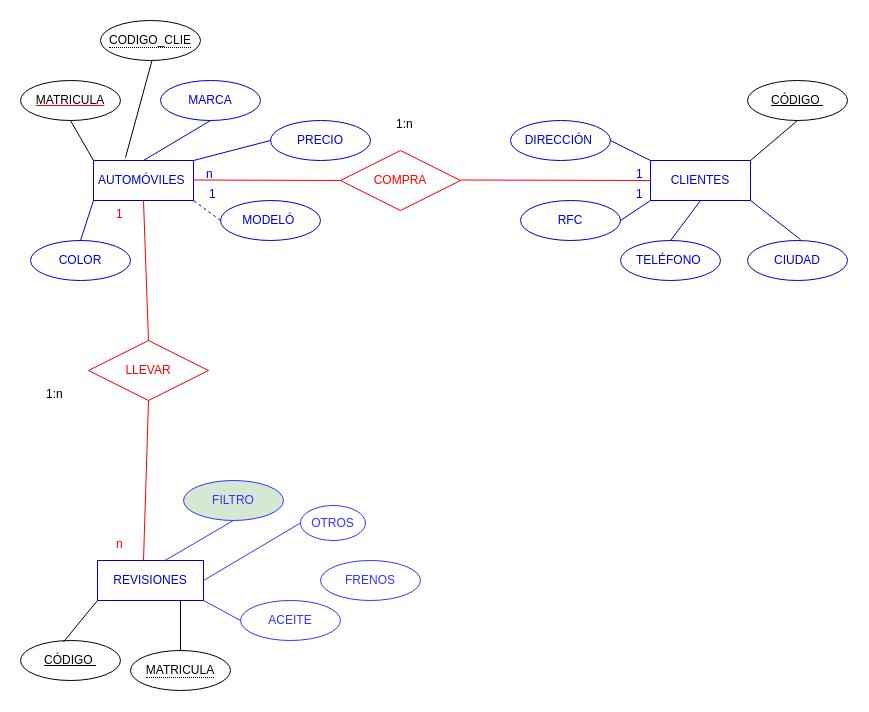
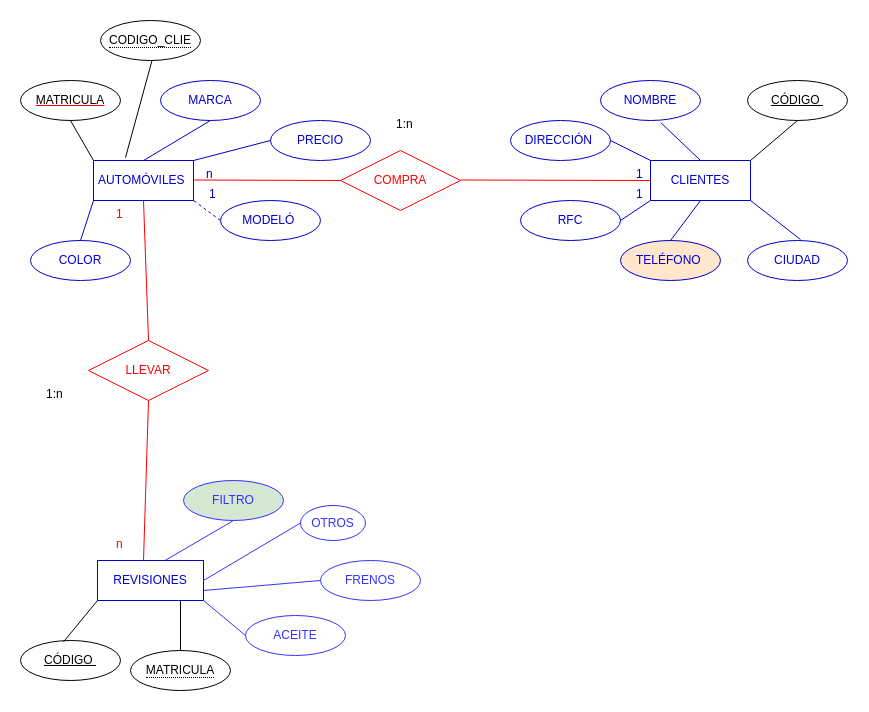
  <mxCell id="0" />
  <mxCell id="1" parent="0" />
  <mxCell id="2" value="AUTOMÓVILES&amp;nbsp;" style="whiteSpace=wrap;html=1;align=center;strokeColor=#0000CC;fontColor=#0000CC;fillColor=#FFFFFF;" parent="1" vertex="1"><mxGeometry x="93" y="160" width="100" height="40" as="geometry" /></mxCell>
  <mxCell id="3" value="CLIENTES" style="whiteSpace=wrap;html=1;align=center;strokeColor=#0000CC;fontColor=#0000CC;fillColor=#FFFFFF;" parent="1" vertex="1"><mxGeometry x="650" y="160" width="100" height="40" as="geometry" /></mxCell>
  <mxCell id="4" value="&lt;font color=&quot;#ff0000&quot;&gt;COMPRA&lt;/font&gt;" style="shape=rhombus;perimeter=rhombusPerimeter;whiteSpace=wrap;html=1;align=center;strokeColor=#FF0000;fontColor=#0000CC;fillColor=#FFFFFF;" parent="1" vertex="1"><mxGeometry x="340" y="150" width="120" height="60" as="geometry" /></mxCell>
  <mxCell id="5" value="REVISIONES" style="whiteSpace=wrap;html=1;align=center;strokeColor=#0000CC;fontColor=#0000CC;fillColor=#FFFFFF;" parent="1" vertex="1"><mxGeometry x="97" y="560" width="106" height="40" as="geometry" /></mxCell>
  <mxCell id="6" value="&lt;font color=&quot;#ff0000&quot;&gt;LLEVAR&lt;/font&gt;" style="shape=rhombus;perimeter=rhombusPerimeter;whiteSpace=wrap;html=1;align=center;strokeColor=#FF0000;fontColor=#0000CC;fillColor=#FFFFFF;" parent="1" vertex="1"><mxGeometry x="88" y="340" width="120" height="60" as="geometry" /></mxCell>
  <mxCell id="7" value="&lt;font color=&quot;#000000&quot;&gt;MATRICULA&lt;/font&gt;" style="ellipse;whiteSpace=wrap;html=1;align=center;fontStyle=4;strokeColor=#000000;fontColor=#FF0000;fillColor=#FFFFFF;" parent="1" vertex="1"><mxGeometry y="80" width="100" height="40" as="geometry" x="20" /></mxCell>
  <mxCell id="8" value="CÓDIGO&amp;nbsp;" style="ellipse;whiteSpace=wrap;html=1;align=center;fontStyle=4;strokeColor=#000000;fontColor=#000000;fillColor=#FFFFFF;" parent="1" vertex="1"><mxGeometry y="640" width="100" height="40" as="geometry" x="20" /></mxCell>
  <mxCell id="9" value="CÓDIGO&amp;nbsp;" style="ellipse;whiteSpace=wrap;html=1;align=center;fontStyle=4;strokeColor=#000000;fontColor=#000000;fillColor=#FFFFFF;" parent="1" vertex="1"><mxGeometry x="747" y="80" width="100" height="40" as="geometry" /></mxCell>
  <mxCell id="10" value="" style="endArrow=none;html=1;rounded=0;strokeColor=#FF0000;fontColor=#000000;entryX=0;entryY=0.5;entryDx=0;entryDy=0;" parent="1" target="3" edge="1"><mxGeometry relative="1" as="geometry"><mxPoint x="460" y="179.5" as="sourcePoint" /><mxPoint x="620" y="179.5" as="targetPoint" /></mxGeometry></mxCell>
  <mxCell id="11" value="" style="endArrow=none;html=1;rounded=0;strokeColor=#FF0000;fontColor=#000000;" parent="1" edge="1"><mxGeometry relative="1" as="geometry"><mxPoint x="193" y="179.5" as="sourcePoint" /><mxPoint x="340" y="180" as="targetPoint" /></mxGeometry></mxCell>
  <mxCell id="12" value="" style="endArrow=none;html=1;rounded=0;strokeColor=#FF0000;fontColor=#000000;exitX=0.5;exitY=0;exitDx=0;exitDy=0;entryX=0.5;entryY=1;entryDx=0;entryDy=0;" parent="1" source="6" target="2" edge="1"><mxGeometry relative="1" as="geometry"><mxPoint x="140" y="360" as="sourcePoint" /><mxPoint x="140" y="200" as="targetPoint" /></mxGeometry></mxCell>
  <mxCell id="13" value="" style="endArrow=none;html=1;rounded=0;strokeColor=#FF0000;fontColor=#000000;entryX=0.5;entryY=1;entryDx=0;entryDy=0;" parent="1" target="6" edge="1"><mxGeometry relative="1" as="geometry"><mxPoint x="143" y="560" as="sourcePoint" /><mxPoint x="142.5" y="410" as="targetPoint" /></mxGeometry></mxCell>
  <mxCell id="14" value="" style="endArrow=none;html=1;rounded=0;strokeColor=#000000;fontColor=#000000;entryX=0;entryY=1;entryDx=0;entryDy=0;exitX=0.43;exitY=0.035;exitDx=0;exitDy=0;exitPerimeter=0;" parent="1" source="8" target="5" edge="1"><mxGeometry relative="1" as="geometry"><mxPoint x="0" y="630" as="sourcePoint" /><mxPoint x="160" y="630" as="targetPoint" /></mxGeometry></mxCell>
  <mxCell id="15" value="" style="endArrow=none;html=1;rounded=0;strokeColor=#000000;fontColor=#000000;entryX=0.5;entryY=1;entryDx=0;entryDy=0;exitX=1;exitY=0;exitDx=0;exitDy=0;" parent="1" source="3" target="9" edge="1"><mxGeometry relative="1" as="geometry"><mxPoint x="687" y="140" as="sourcePoint" /><mxPoint x="847" y="140" as="targetPoint" /></mxGeometry></mxCell>
  <mxCell id="16" value="" style="endArrow=none;html=1;rounded=0;strokeColor=#000000;fontColor=#000000;entryX=0;entryY=0;entryDx=0;entryDy=0;exitX=0.5;exitY=1;exitDx=0;exitDy=0;" parent="1" source="7" target="2" edge="1"><mxGeometry relative="1" as="geometry"><mxPoint x="43" y="130" as="sourcePoint" /><mxPoint x="203" y="130" as="targetPoint" /></mxGeometry></mxCell>
  <mxCell id="17" value="&lt;font color=&quot;#0000cc&quot;&gt;MARCA&lt;/font&gt;" style="ellipse;whiteSpace=wrap;html=1;align=center;strokeColor=#0000CC;fontColor=#000000;fillColor=#FFFFFF;" parent="1" vertex="1"><mxGeometry x="160" y="80" width="100" height="40" as="geometry" /></mxCell>
  <mxCell id="18" value="&lt;font color=&quot;#0000cc&quot;&gt;MODELÓ&amp;nbsp;&lt;/font&gt;" style="ellipse;whiteSpace=wrap;html=1;align=center;strokeColor=#0000CC;fontColor=#000000;fillColor=#FFFFFF;" parent="1" vertex="1"><mxGeometry x="220" y="200" width="100" height="40" as="geometry" /></mxCell>
  <mxCell id="19" value="&lt;font color=&quot;#0000cc&quot;&gt;COLOR&lt;/font&gt;" style="ellipse;whiteSpace=wrap;html=1;align=center;strokeColor=#0000CC;fontColor=#000000;fillColor=#FFFFFF;" parent="1" vertex="1"><mxGeometry x="30" y="240" width="100" height="40" as="geometry" /></mxCell>
  <mxCell id="20" value="&lt;font color=&quot;#0000cc&quot;&gt;PRECIO&lt;/font&gt;" style="ellipse;whiteSpace=wrap;html=1;align=center;strokeColor=#0000CC;fontColor=#000000;fillColor=#FFFFFF;" parent="1" vertex="1"><mxGeometry x="270" y="120" width="100" height="40" as="geometry" /></mxCell>
  <mxCell id="21" value="" style="endArrow=none;html=1;rounded=0;strokeColor=#0000CC;fontColor=#0000CC;entryX=0;entryY=1;entryDx=0;entryDy=0;exitX=0.5;exitY=0;exitDx=0;exitDy=0;exitPerimeter=0;" parent="1" source="19" target="2" edge="1"><mxGeometry relative="1" as="geometry"><mxPoint x="70" y="240" as="sourcePoint" /><mxPoint x="230" y="240" as="targetPoint" /></mxGeometry></mxCell>
  <mxCell id="22" value="" style="endArrow=none;html=1;rounded=0;strokeColor=#0000CC;fontColor=#0000CC;entryX=0.5;entryY=0;entryDx=0;entryDy=0;exitX=0.5;exitY=1;exitDx=0;exitDy=0;" parent="1" source="17" target="2" edge="1"><mxGeometry relative="1" as="geometry"><mxPoint x="90" y="250" as="sourcePoint" /><mxPoint x="103" y="210" as="targetPoint" /></mxGeometry></mxCell>
  <mxCell id="23" value="" style="endArrow=none;html=1;rounded=0;strokeColor=#0000CC;fontColor=#0000CC;entryX=1;entryY=0;entryDx=0;entryDy=0;exitX=0.5;exitY=1;exitDx=0;exitDy=0;" parent="1" target="2" edge="1"><mxGeometry relative="1" as="geometry"><mxPoint x="270" y="140" as="sourcePoint" /><mxPoint x="203" y="180" as="targetPoint" /></mxGeometry></mxCell>
  <mxCell id="24" value="" style="endArrow=none;html=1;rounded=0;strokeColor=#0000CC;fontColor=#0000CC;entryX=1;entryY=1;entryDx=0;entryDy=0;exitX=0;exitY=0.5;exitDx=0;exitDy=0;dashed=1;" parent="1" source="18" target="2" edge="1"><mxGeometry relative="1" as="geometry"><mxPoint x="280" y="150" as="sourcePoint" /><mxPoint x="203" y="170" as="targetPoint" /></mxGeometry></mxCell>
+ <mxCell id="25" value="&lt;font color=&quot;#0000cc&quot;&gt;NOMBRE&lt;/font&gt;" style="ellipse;whiteSpace=wrap;html=1;align=center;strokeColor=#0000CC;fontColor=#000000;fillColor=#FFFFFF;" parent="1" vertex="1"><mxGeometry x="600" y="80" width="100" height="40" as="geometry" /></mxCell>
  <mxCell id="26" value="&lt;font color=&quot;#0000cc&quot;&gt;DIRECCIÓN&amp;nbsp;&lt;/font&gt;" style="ellipse;whiteSpace=wrap;html=1;align=center;strokeColor=#0000CC;fontColor=#000000;fillColor=#FFFFFF;" parent="1" vertex="1"><mxGeometry x="510" y="120" width="100" height="40" as="geometry" /></mxCell>
  <mxCell id="27" value="&lt;font color=&quot;#0000cc&quot;&gt;RFC&lt;/font&gt;" style="ellipse;whiteSpace=wrap;html=1;align=center;strokeColor=#0000CC;fontColor=#000000;fillColor=#FFFFFF;" parent="1" vertex="1"><mxGeometry x="520" y="200" width="100" height="40" as="geometry" /></mxCell>
  <mxCell id="28" value="&lt;font color=&quot;#0000cc&quot;&gt;CIUDAD&lt;/font&gt;" style="ellipse;whiteSpace=wrap;html=1;align=center;strokeColor=#0000CC;fontColor=#000000;fillColor=#FFFFFF;" parent="1" vertex="1"><mxGeometry x="747" y="240" width="100" height="40" as="geometry" /></mxCell>
- <mxCell id="29" value="&lt;font color=&quot;#0000cc&quot;&gt;TELÉFONO&amp;nbsp;&lt;/font&gt;" style="ellipse;whiteSpace=wrap;html=1;align=center;strokeColor=#0000CC;fontColor=#000000;fillColor=#FFFFFF;" parent="1" vertex="1"><mxGeometry x="620" y="240" width="100" height="40" as="geometry" /></mxCell>
+ <mxCell id="29" value="&lt;font color=&quot;#0000cc&quot;&gt;TELÉFONO&amp;nbsp;&lt;/font&gt;" style="ellipse;whiteSpace=wrap;html=1;align=center;strokeColor=#0000CC;fontColor=#000000;fillColor=#ffe6cc;" parent="1" vertex="1"><mxGeometry x="620" y="240" width="100" height="40" as="geometry" /></mxCell>
  <mxCell id="30" value="" style="endArrow=none;html=1;rounded=0;strokeColor=#0000CC;fontColor=#0000CC;exitX=1;exitY=1;exitDx=0;exitDy=0;" parent="1" source="3" edge="1"><mxGeometry relative="1" as="geometry"><mxPoint x="640" y="239" as="sourcePoint" /><mxPoint x="800" y="239" as="targetPoint" /></mxGeometry></mxCell>
  <mxCell id="31" value="" style="endArrow=none;html=1;rounded=0;strokeColor=#0000CC;fontColor=#0000CC;exitX=0.5;exitY=1;exitDx=0;exitDy=0;entryX=0.5;entryY=0;entryDx=0;entryDy=0;" parent="1" source="3" target="29" edge="1"><mxGeometry relative="1" as="geometry"><mxPoint x="760" y="210" as="sourcePoint" /><mxPoint x="810" y="249" as="targetPoint" /></mxGeometry></mxCell>
  <mxCell id="32" value="" style="endArrow=none;html=1;rounded=0;strokeColor=#0000CC;fontColor=#0000CC;exitX=0;exitY=1;exitDx=0;exitDy=0;entryX=1;entryY=0.5;entryDx=0;entryDy=0;" parent="1" source="3" target="27" edge="1"><mxGeometry relative="1" as="geometry"><mxPoint x="710" y="210" as="sourcePoint" /><mxPoint x="680" y="250" as="targetPoint" /></mxGeometry></mxCell>
  <mxCell id="33" value="" style="endArrow=none;html=1;rounded=0;strokeColor=#0000CC;fontColor=#0000CC;exitX=0;exitY=0;exitDx=0;exitDy=0;" parent="1" source="3" edge="1"><mxGeometry relative="1" as="geometry"><mxPoint x="660" y="210" as="sourcePoint" /><mxPoint x="610" y="140" as="targetPoint" /></mxGeometry></mxCell>
+ <mxCell id="34" value="" style="endArrow=none;html=1;rounded=0;strokeColor=#0000CC;fontColor=#0000CC;exitX=0.5;exitY=0;exitDx=0;exitDy=0;entryX=0.604;entryY=1.055;entryDx=0;entryDy=0;entryPerimeter=0;" parent="1" source="3" target="25" edge="1"><mxGeometry relative="1" as="geometry"><mxPoint x="660" y="170" as="sourcePoint" /><mxPoint x="620" y="150" as="targetPoint" /></mxGeometry></mxCell>
  <mxCell id="35" value="n" style="text;strokeColor=none;fillColor=none;spacingLeft=4;spacingRight=4;overflow=hidden;rotatable=0;points=[[0,0.5],[1,0.5]];portConstraint=eastwest;fontSize=12;fontColor=#0000CC;" parent="1" vertex="1"><mxGeometry x="200" y="160" width="20" height="30" as="geometry" /></mxCell>
  <mxCell id="36" value="1" style="text;strokeColor=none;fillColor=none;spacingLeft=4;spacingRight=4;overflow=hidden;rotatable=0;points=[[0,0.5],[1,0.5]];portConstraint=eastwest;fontSize=12;fontColor=#0000CC;" parent="1" vertex="1"><mxGeometry x="630" y="160" width="20" height="30" as="geometry" /></mxCell>
  <mxCell id="37" value="1" style="text;strokeColor=none;fillColor=none;spacingLeft=4;spacingRight=4;overflow=hidden;rotatable=0;points=[[0,0.5],[1,0.5]];portConstraint=eastwest;fontSize=12;fontColor=#0000CC;" parent="1" vertex="1"><mxGeometry x="630" y="180" width="20" height="30" as="geometry" /></mxCell>
  <mxCell id="38" value="1" style="text;strokeColor=none;fillColor=none;spacingLeft=4;spacingRight=4;overflow=hidden;rotatable=0;points=[[0,0.5],[1,0.5]];portConstraint=eastwest;fontSize=12;fontColor=#0000CC;" parent="1" vertex="1"><mxGeometry x="203" y="180" width="20" height="30" as="geometry" /></mxCell>
- <mxCell id="39" value="&lt;font color=&quot;#3333ff&quot;&gt;ACEITE&lt;/font&gt;" style="ellipse;whiteSpace=wrap;html=1;align=center;strokeColor=#3333FF;fontColor=#0000CC;fillColor=#FFFFFF;" parent="1" vertex="1"><mxGeometry x="240" y="600" width="100" height="40" as="geometry" /></mxCell>
+ <mxCell id="39" value="&lt;font color=&quot;#3333ff&quot;&gt;ACEITE&lt;/font&gt;" style="ellipse;whiteSpace=wrap;html=1;align=center;strokeColor=#3333FF;fontColor=#0000CC;fillColor=#FFFFFF;" parent="1" vertex="1"><mxGeometry x="245" y="615" width="100" height="40" as="geometry" /></mxCell>
  <mxCell id="40" value="&lt;font color=&quot;#3333ff&quot;&gt;FRENOS&lt;/font&gt;" style="ellipse;whiteSpace=wrap;html=1;align=center;strokeColor=#3333FF;fontColor=#0000CC;fillColor=#FFFFFF;" parent="1" vertex="1"><mxGeometry x="320" y="560" width="100" height="40" as="geometry" /></mxCell>
  <mxCell id="41" value="&lt;font color=&quot;#3333ff&quot;&gt;OTROS&lt;/font&gt;" style="ellipse;whiteSpace=wrap;html=1;align=center;strokeColor=#3333FF;fontColor=#0000CC;fillColor=#FFFFFF;" parent="1" vertex="1"><mxGeometry x="300" y="505" width="65" height="35" as="geometry" /></mxCell>
  <mxCell id="42" value="" style="endArrow=none;html=1;rounded=0;strokeColor=#3333FF;fontColor=#FF0000;entryX=0;entryY=0.5;entryDx=0;entryDy=0;exitX=1;exitY=0.5;exitDx=0;exitDy=0;" parent="1" edge="1" target="41" source="5"><mxGeometry relative="1" as="geometry"><mxPoint x="203" y="389" as="sourcePoint" /><mxPoint x="273" y="380" as="targetPoint" /></mxGeometry></mxCell>
+ <mxCell id="43" value="" style="endArrow=none;html=1;rounded=0;strokeColor=#3333FF;fontColor=#FF0000;entryX=0;entryY=0.5;entryDx=0;entryDy=0;exitX=1;exitY=0.75;exitDx=0;exitDy=0;" parent="1" source="5" target="40" edge="1"><mxGeometry relative="1" as="geometry"><mxPoint x="200" y="390" as="sourcePoint" /><mxPoint x="440" y="390" as="targetPoint" /></mxGeometry></mxCell>
  <mxCell id="44" value="" style="endArrow=none;html=1;rounded=0;strokeColor=#3333FF;fontColor=#FF0000;entryX=1;entryY=1;entryDx=0;entryDy=0;exitX=0;exitY=0.5;exitDx=0;exitDy=0;" parent="1" source="39" edge="1" target="5"><mxGeometry relative="1" as="geometry"><mxPoint x="220" y="630" as="sourcePoint" /><mxPoint x="200" y="600" as="targetPoint" /></mxGeometry></mxCell>
  <mxCell id="45" value="1" style="text;strokeColor=none;fillColor=none;spacingLeft=4;spacingRight=4;overflow=hidden;rotatable=0;points=[[0,0.5],[1,0.5]];portConstraint=eastwest;fontSize=12;fontColor=#FF0000;" parent="1" vertex="1"><mxGeometry x="110" y="200" width="20" height="30" as="geometry" /></mxCell>
  <mxCell id="46" value="n" style="text;strokeColor=none;fillColor=none;spacingLeft=4;spacingRight=4;overflow=hidden;rotatable=0;points=[[0,0.5],[1,0.5]];portConstraint=eastwest;fontSize=12;fontColor=#FF0000;" parent="1" vertex="1"><mxGeometry x="110" y="530" width="20" height="30" as="geometry" /></mxCell>
  <mxCell id="47" value="1:n" style="text;strokeColor=none;fillColor=none;spacingLeft=4;spacingRight=4;overflow=hidden;rotatable=0;points=[[0,0.5],[1,0.5]];portConstraint=eastwest;fontSize=12;" vertex="1" parent="1"><mxGeometry x="390" y="110" width="40" height="30" as="geometry" /></mxCell>
  <mxCell id="48" value="" style="endArrow=none;html=1;rounded=0;entryX=0.5;entryY=1;entryDx=0;entryDy=0;exitX=0.32;exitY=-0.075;exitDx=0;exitDy=0;exitPerimeter=0;" edge="1" parent="1" source="2"><mxGeometry relative="1" as="geometry"><mxPoint x="60" y="160" as="sourcePoint" /><mxPoint x="151.5" y="60" as="targetPoint" /></mxGeometry></mxCell>
  <mxCell id="49" value="&lt;span style=&quot;border-bottom: 1px dotted&quot;&gt;&lt;font style=&quot;vertical-align: inherit;&quot;&gt;&lt;font style=&quot;vertical-align: inherit;&quot;&gt;CODIGO_CLIE&lt;/font&gt;&lt;/font&gt;&lt;/span&gt;" style="ellipse;whiteSpace=wrap;html=1;align=center;" vertex="1" parent="1"><mxGeometry x="100" y="20" width="100" height="40" as="geometry" /></mxCell>
  <mxCell id="50" value="1:n" style="text;strokeColor=none;fillColor=none;spacingLeft=4;spacingRight=4;overflow=hidden;rotatable=0;points=[[0,0.5],[1,0.5]];portConstraint=eastwest;fontSize=12;" vertex="1" parent="1"><mxGeometry x="40" y="380" width="40" height="30" as="geometry" /></mxCell>
  <mxCell id="51" value="&lt;font color=&quot;#3333ff&quot;&gt;FILTRO&lt;/font&gt;" style="ellipse;whiteSpace=wrap;html=1;align=center;strokeColor=#3333FF;fontColor=#0000CC;fillColor=#d5e8d4;" vertex="1" parent="1"><mxGeometry x="183" y="480" width="100" height="40" as="geometry" /></mxCell>
  <mxCell id="52" value="&lt;span style=&quot;border-bottom: 1px dotted&quot;&gt;&lt;font style=&quot;vertical-align: inherit;&quot;&gt;&lt;font style=&quot;vertical-align: inherit;&quot;&gt;MATRICULA&lt;/font&gt;&lt;/font&gt;&lt;/span&gt;" style="ellipse;whiteSpace=wrap;html=1;align=center;" vertex="1" parent="1"><mxGeometry x="130" y="650" width="100" height="40" as="geometry" /></mxCell>
  <mxCell id="53" value="" style="endArrow=none;html=1;rounded=0;strokeColor=#3333FF;fontColor=#FF0000;entryX=0.5;entryY=1;entryDx=0;entryDy=0;exitX=1;exitY=0.5;exitDx=0;exitDy=0;" edge="1" parent="1" target="51"><mxGeometry relative="1" as="geometry"><mxPoint x="164.5" y="560" as="sourcePoint" /><mxPoint x="261.5" y="505" as="targetPoint" /></mxGeometry></mxCell>
  <mxCell id="54" value="" style="endArrow=none;html=1;rounded=0;strokeColor=#000000;fontColor=#000000;" edge="1" parent="1"><mxGeometry relative="1" as="geometry"><mxPoint x="180" y="650" as="sourcePoint" /><mxPoint x="180" y="600" as="targetPoint" /></mxGeometry></mxCell>
